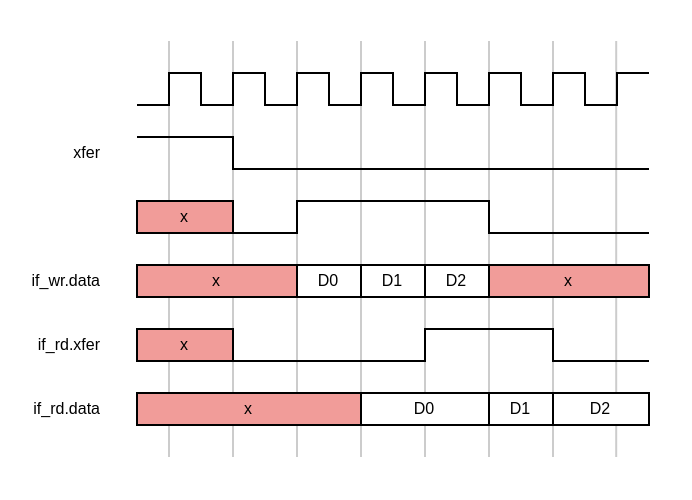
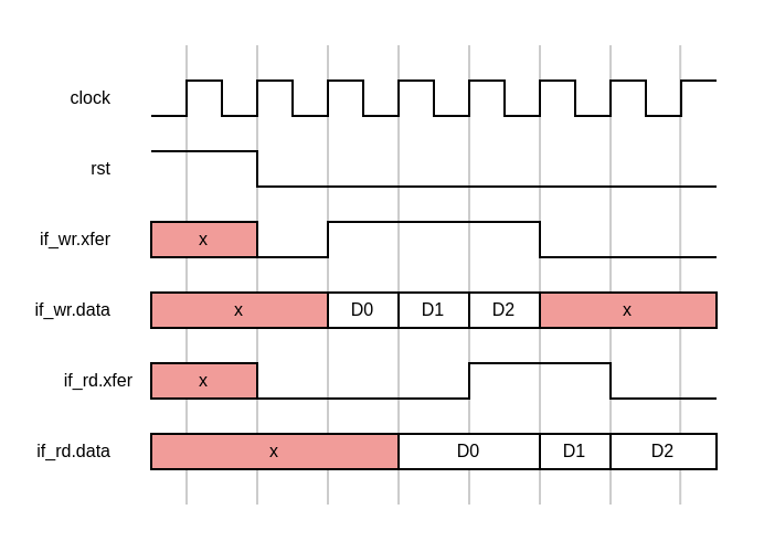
  <mxCell id="0" />
  <mxCell id="1" parent="0" />
  <mxCell id="2" value="" style="endArrow=none;html=1;rounded=0;fontSize=12;startSize=3;endSize=3;strokeColor=#CCCCCC;" parent="1" edge="1"><mxGeometry width="50" height="50" relative="1" as="geometry"><mxPoint x="84" y="228" as="sourcePoint" /><mxPoint x="84" y="20" as="targetPoint" /></mxGeometry></mxCell>
  <mxCell id="3" value="" style="endArrow=none;html=1;rounded=0;fontSize=12;startSize=3;endSize=3;strokeColor=#CCCCCC;" parent="1" edge="1"><mxGeometry width="50" height="50" relative="1" as="geometry"><mxPoint x="116" y="228" as="sourcePoint" /><mxPoint x="116" y="20" as="targetPoint" /></mxGeometry></mxCell>
  <mxCell id="4" value="" style="endArrow=none;html=1;rounded=0;fontSize=12;startSize=3;endSize=3;strokeColor=#CCCCCC;" parent="1" edge="1"><mxGeometry width="50" height="50" relative="1" as="geometry"><mxPoint x="148" y="228" as="sourcePoint" /><mxPoint x="148" y="20" as="targetPoint" /></mxGeometry></mxCell>
  <mxCell id="5" value="" style="endArrow=none;html=1;rounded=0;fontSize=12;startSize=3;endSize=3;strokeColor=#CCCCCC;" parent="1" edge="1"><mxGeometry width="50" height="50" relative="1" as="geometry"><mxPoint x="180" y="228" as="sourcePoint" /><mxPoint x="180" y="20" as="targetPoint" /></mxGeometry></mxCell>
  <mxCell id="6" value="" style="endArrow=none;html=1;rounded=0;fontSize=12;startSize=3;endSize=3;strokeColor=#CCCCCC;" parent="1" edge="1"><mxGeometry width="50" height="50" relative="1" as="geometry"><mxPoint x="212" y="228" as="sourcePoint" /><mxPoint x="212" y="20" as="targetPoint" /></mxGeometry></mxCell>
  <mxCell id="7" value="" style="endArrow=none;html=1;rounded=0;fontSize=12;startSize=3;endSize=3;strokeColor=#CCCCCC;" parent="1" edge="1"><mxGeometry width="50" height="50" relative="1" as="geometry"><mxPoint x="244" y="228" as="sourcePoint" /><mxPoint x="244" y="20" as="targetPoint" /></mxGeometry></mxCell>
  <mxCell id="8" value="" style="endArrow=none;html=1;rounded=0;fontSize=12;startSize=3;endSize=3;strokeColor=#CCCCCC;" parent="1" edge="1"><mxGeometry width="50" height="50" relative="1" as="geometry"><mxPoint x="276" y="228" as="sourcePoint" /><mxPoint x="276" y="20" as="targetPoint" /></mxGeometry></mxCell>
  <mxCell id="9" value="" style="endArrow=none;html=1;rounded=0;fontSize=12;startSize=3;endSize=3;strokeColor=#CCCCCC;" edge="1" parent="1"><mxGeometry width="50" height="50" relative="1" as="geometry"><mxPoint x="307.6" y="228" as="sourcePoint" /><mxPoint x="307.6" y="20" as="targetPoint" /></mxGeometry></mxCell>
  <mxCell id="10" value="x" style="rounded=0;whiteSpace=wrap;html=1;fontSize=8;strokeColor=#000000;strokeWidth=1;fillColor=#F19C99;" parent="1" vertex="1"><mxGeometry x="68" y="100" width="48" height="16" as="geometry" /></mxCell>
  <mxCell id="11" value="D0" style="rounded=0;whiteSpace=wrap;html=1;fontSize=8;strokeColor=#000000;strokeWidth=1;fillColor=#FFFFFF;" parent="1" vertex="1"><mxGeometry x="148" y="132" width="32" height="16" as="geometry" /></mxCell>
+ <mxCell id="12" value="clock" style="text;html=1;strokeColor=none;fillColor=none;align=right;verticalAlign=middle;whiteSpace=wrap;rounded=0;fontSize=8;" parent="1" vertex="1"><mxGeometry x="20" y="36" width="32" height="16" as="geometry" /></mxCell>
+ <mxCell id="13" value="if_wr.xfer" style="text;html=1;strokeColor=none;fillColor=none;align=right;verticalAlign=middle;whiteSpace=wrap;rounded=0;fontSize=8;" parent="1" vertex="1"><mxGeometry x="20" y="100" width="32" height="16" as="geometry" /></mxCell>
  <mxCell id="14" value="if_wr.data" style="text;html=1;strokeColor=none;fillColor=none;align=right;verticalAlign=middle;whiteSpace=wrap;rounded=0;fontSize=8;" parent="1" vertex="1"><mxGeometry x="20" y="132" width="32" height="16" as="geometry" /></mxCell>
  <mxCell id="15" value="" style="endArrow=none;html=1;rounded=0;fontSize=8;startSize=3;endSize=3;strokeColor=#000000;" parent="1" edge="1"><mxGeometry width="50" height="50" relative="1" as="geometry"><mxPoint x="68" y="52" as="sourcePoint" /><mxPoint x="324" y="36" as="targetPoint" /><Array as="points"><mxPoint x="84" y="52" /><mxPoint x="84" y="36" /><mxPoint x="100" y="36" /><mxPoint x="100" y="52" /><mxPoint x="116" y="52" /><mxPoint x="116" y="36" /><mxPoint x="132" y="36" /><mxPoint x="132" y="52" /><mxPoint x="148" y="52" /><mxPoint x="148" y="36" /><mxPoint x="164" y="36" /><mxPoint x="164" y="52" /><mxPoint x="180" y="52" /><mxPoint x="180" y="36" /><mxPoint x="196" y="36" /><mxPoint x="196" y="52" /><mxPoint x="212" y="52" /><mxPoint x="212" y="36" /><mxPoint x="228" y="36" /><mxPoint x="228" y="52" /><mxPoint x="244" y="52" /><mxPoint x="244" y="36" /><mxPoint x="260" y="36" /><mxPoint x="260" y="52" /><mxPoint x="276" y="52" /><mxPoint x="276" y="36" /><mxPoint x="292" y="36" /><mxPoint x="292" y="52" /><mxPoint x="308" y="52" /><mxPoint x="308" y="36" /></Array></mxGeometry></mxCell>
  <mxCell id="16" value="D1" style="rounded=0;whiteSpace=wrap;html=1;fontSize=8;strokeColor=#000000;strokeWidth=1;fillColor=#FFFFFF;" parent="1" vertex="1"><mxGeometry x="180" y="132" width="32" height="16" as="geometry" /></mxCell>
  <mxCell id="17" value="" style="endArrow=none;html=1;rounded=0;" parent="1" edge="1"><mxGeometry width="50" height="50" relative="1" as="geometry"><mxPoint x="116" y="116" as="sourcePoint" /><mxPoint x="324" y="116" as="targetPoint" /><Array as="points"><mxPoint x="116" y="116" /><mxPoint x="148" y="116" /><mxPoint x="148" y="100" /><mxPoint x="180" y="100" /><mxPoint x="244" y="100" /><mxPoint x="244" y="116" /></Array></mxGeometry></mxCell>
  <mxCell id="18" value="x" style="rounded=0;whiteSpace=wrap;html=1;fontSize=8;strokeColor=#000000;strokeWidth=1;fillColor=#F19C99;" parent="1" vertex="1"><mxGeometry x="68" y="132" width="80" height="16" as="geometry" /></mxCell>
  <mxCell id="19" value="x" style="rounded=0;whiteSpace=wrap;html=1;fontSize=8;strokeColor=#000000;strokeWidth=1;fillColor=#F19C99;" parent="1" vertex="1"><mxGeometry x="244" y="132" width="80" height="16" as="geometry" /></mxCell>
- <mxCell id="20" value="xfer" style="text;html=1;strokeColor=none;fillColor=none;align=right;verticalAlign=middle;whiteSpace=wrap;rounded=0;fontSize=8;" vertex="1" parent="1"><mxGeometry x="20" y="68" width="32" height="16" as="geometry" /></mxCell>
+ <mxCell id="20" value="rst" style="text;html=1;strokeColor=none;fillColor=none;align=right;verticalAlign=middle;whiteSpace=wrap;rounded=0;fontSize=8;" vertex="1" parent="1"><mxGeometry x="20" y="68" width="32" height="16" as="geometry" /></mxCell>
  <mxCell id="21" value="" style="endArrow=none;html=1;rounded=0;" edge="1" parent="1"><mxGeometry width="50" height="50" relative="1" as="geometry"><mxPoint x="68" y="68" as="sourcePoint" /><mxPoint x="324" y="84" as="targetPoint" /><Array as="points"><mxPoint x="84" y="68" /><mxPoint x="116" y="68" /><mxPoint x="116" y="84" /><mxPoint x="180" y="84" /><mxPoint x="244" y="84" /></Array></mxGeometry></mxCell>
  <mxCell id="22" value="D2" style="rounded=0;whiteSpace=wrap;html=1;fontSize=8;strokeColor=#000000;strokeWidth=1;fillColor=#FFFFFF;" vertex="1" parent="1"><mxGeometry x="212" y="132" width="32" height="16" as="geometry" /></mxCell>
  <mxCell id="23" value="x" style="rounded=0;whiteSpace=wrap;html=1;fontSize=8;strokeColor=#000000;strokeWidth=1;fillColor=#F19C99;" vertex="1" parent="1"><mxGeometry x="68" y="164" width="48" height="16" as="geometry" /></mxCell>
  <mxCell id="24" value="D0" style="rounded=0;whiteSpace=wrap;html=1;fontSize=8;strokeColor=#000000;strokeWidth=1;fillColor=#FFFFFF;" vertex="1" parent="1"><mxGeometry x="180" y="196" width="64" height="16" as="geometry" /></mxCell>
- <mxCell id="25" value="if_rd.xfer" style="text;html=1;strokeColor=none;fillColor=none;align=right;verticalAlign=middle;whiteSpace=wrap;rounded=0;fontSize=8;" vertex="1" parent="1"><mxGeometry x="20" y="164" width="32" height="16" as="geometry" /></mxCell>
+ <mxCell id="25" value="if_rd.xfer" style="text;html=1;strokeColor=none;fillColor=none;align=right;verticalAlign=middle;whiteSpace=wrap;rounded=0;fontSize=8;" vertex="1" parent="1"><mxGeometry x="30" y="164" width="32" height="16" as="geometry" /></mxCell>
  <mxCell id="26" value="if_rd.data" style="text;html=1;strokeColor=none;fillColor=none;align=right;verticalAlign=middle;whiteSpace=wrap;rounded=0;fontSize=8;" vertex="1" parent="1"><mxGeometry x="20" y="196" width="32" height="16" as="geometry" /></mxCell>
  <mxCell id="27" value="D1" style="rounded=0;whiteSpace=wrap;html=1;fontSize=8;strokeColor=#000000;strokeWidth=1;fillColor=#FFFFFF;" vertex="1" parent="1"><mxGeometry x="244" y="196" width="32" height="16" as="geometry" /></mxCell>
  <mxCell id="28" value="" style="endArrow=none;html=1;rounded=0;" edge="1" parent="1"><mxGeometry width="50" height="50" relative="1" as="geometry"><mxPoint x="116" y="180" as="sourcePoint" /><mxPoint x="324" y="180" as="targetPoint" /><Array as="points"><mxPoint x="116" y="180" /><mxPoint x="148" y="180" /><mxPoint x="212" y="180" /><mxPoint x="212" y="164" /><mxPoint x="276" y="164" /><mxPoint x="276" y="180" /></Array></mxGeometry></mxCell>
  <mxCell id="29" value="x" style="rounded=0;whiteSpace=wrap;html=1;fontSize=8;strokeColor=#000000;strokeWidth=1;fillColor=#F19C99;" vertex="1" parent="1"><mxGeometry x="68" y="196" width="112" height="16" as="geometry" /></mxCell>
  <mxCell id="30" value="D2" style="rounded=0;whiteSpace=wrap;html=1;fontSize=8;strokeColor=#000000;strokeWidth=1;fillColor=#FFFFFF;" vertex="1" parent="1"><mxGeometry x="276" y="196" width="48" height="16" as="geometry" /></mxCell>
